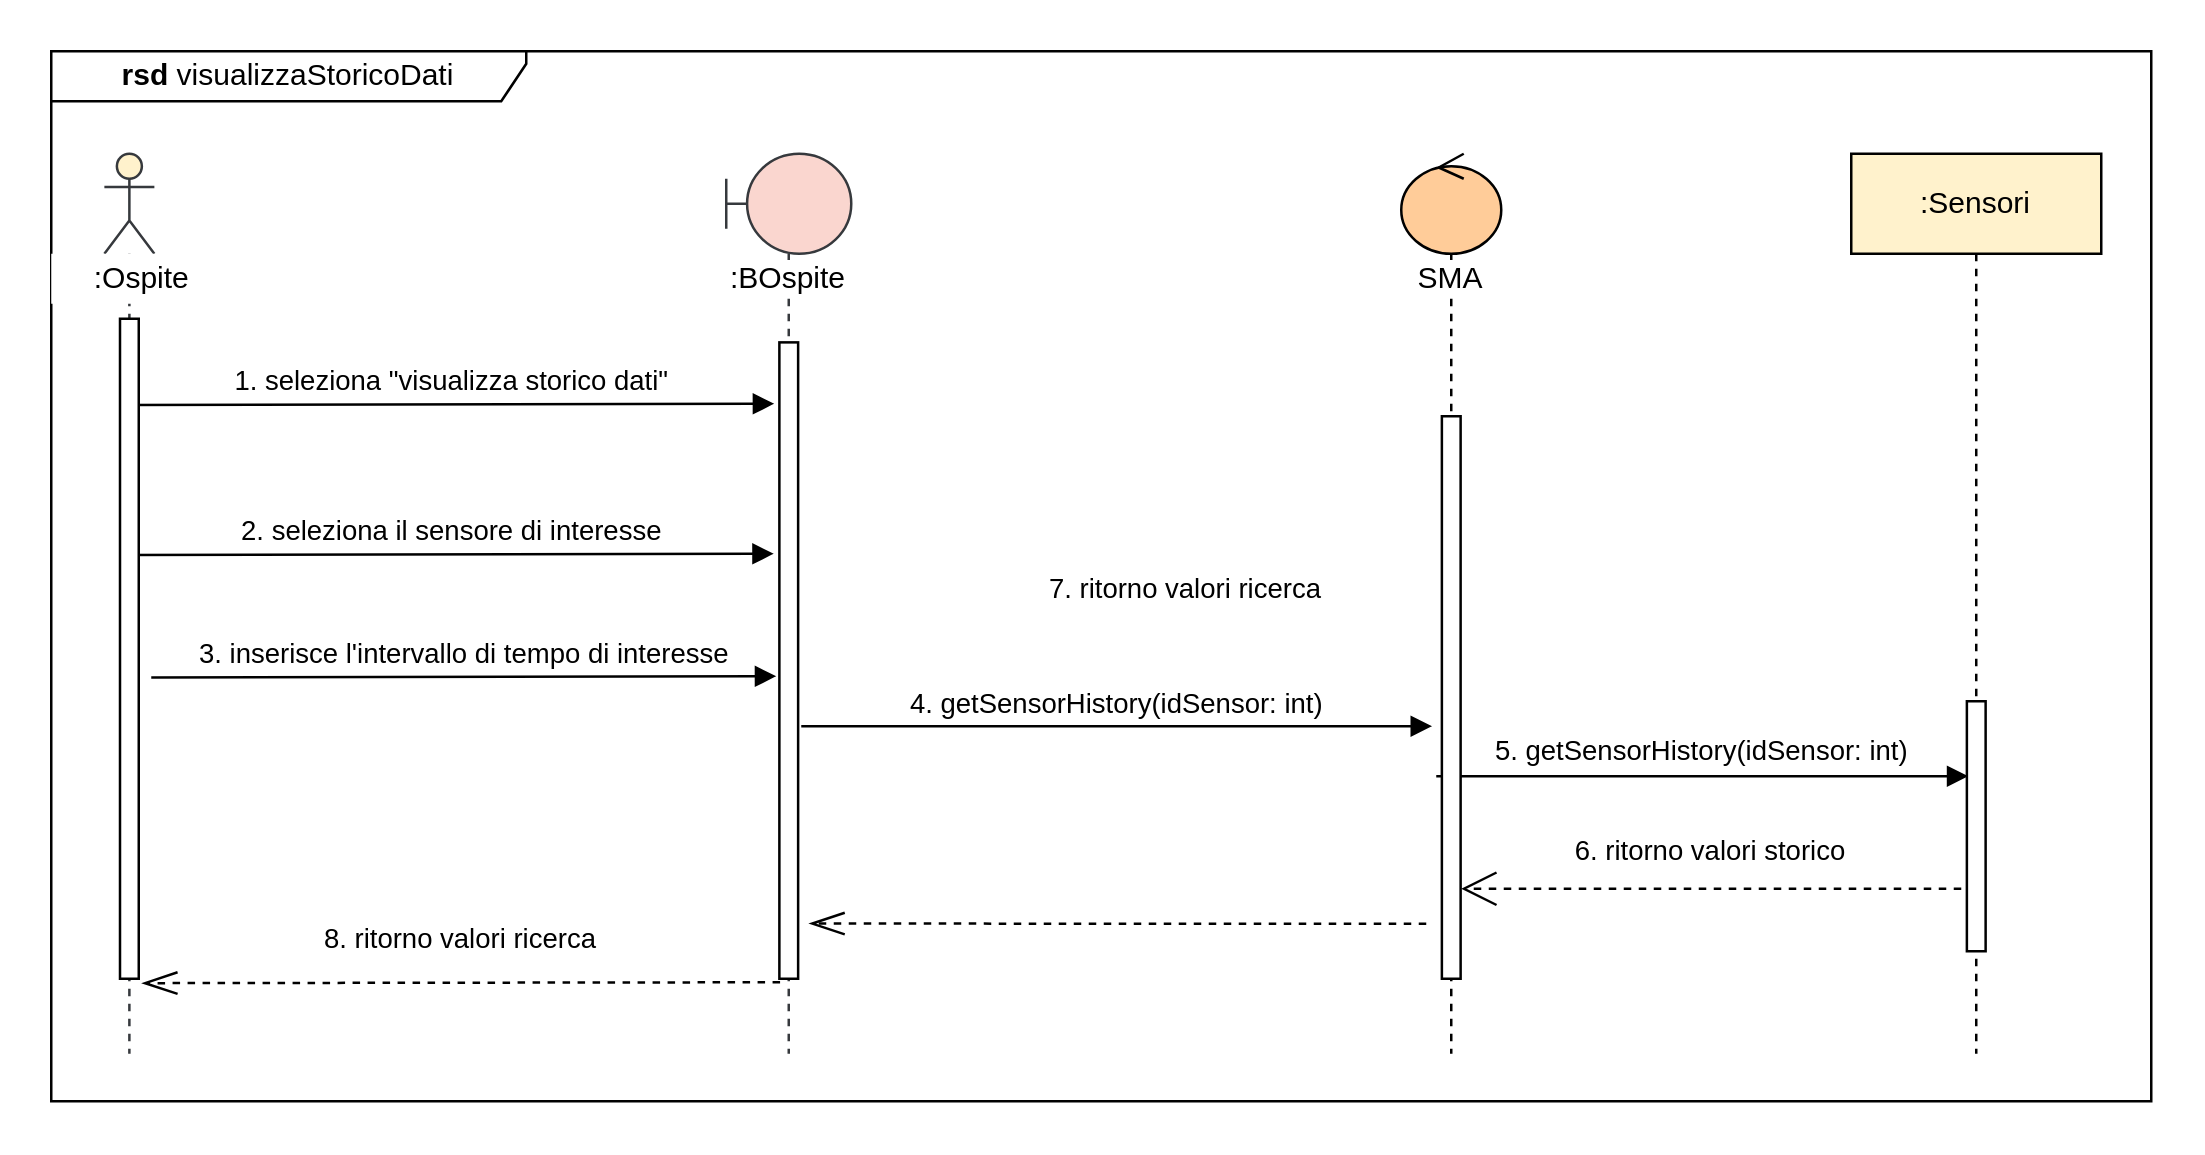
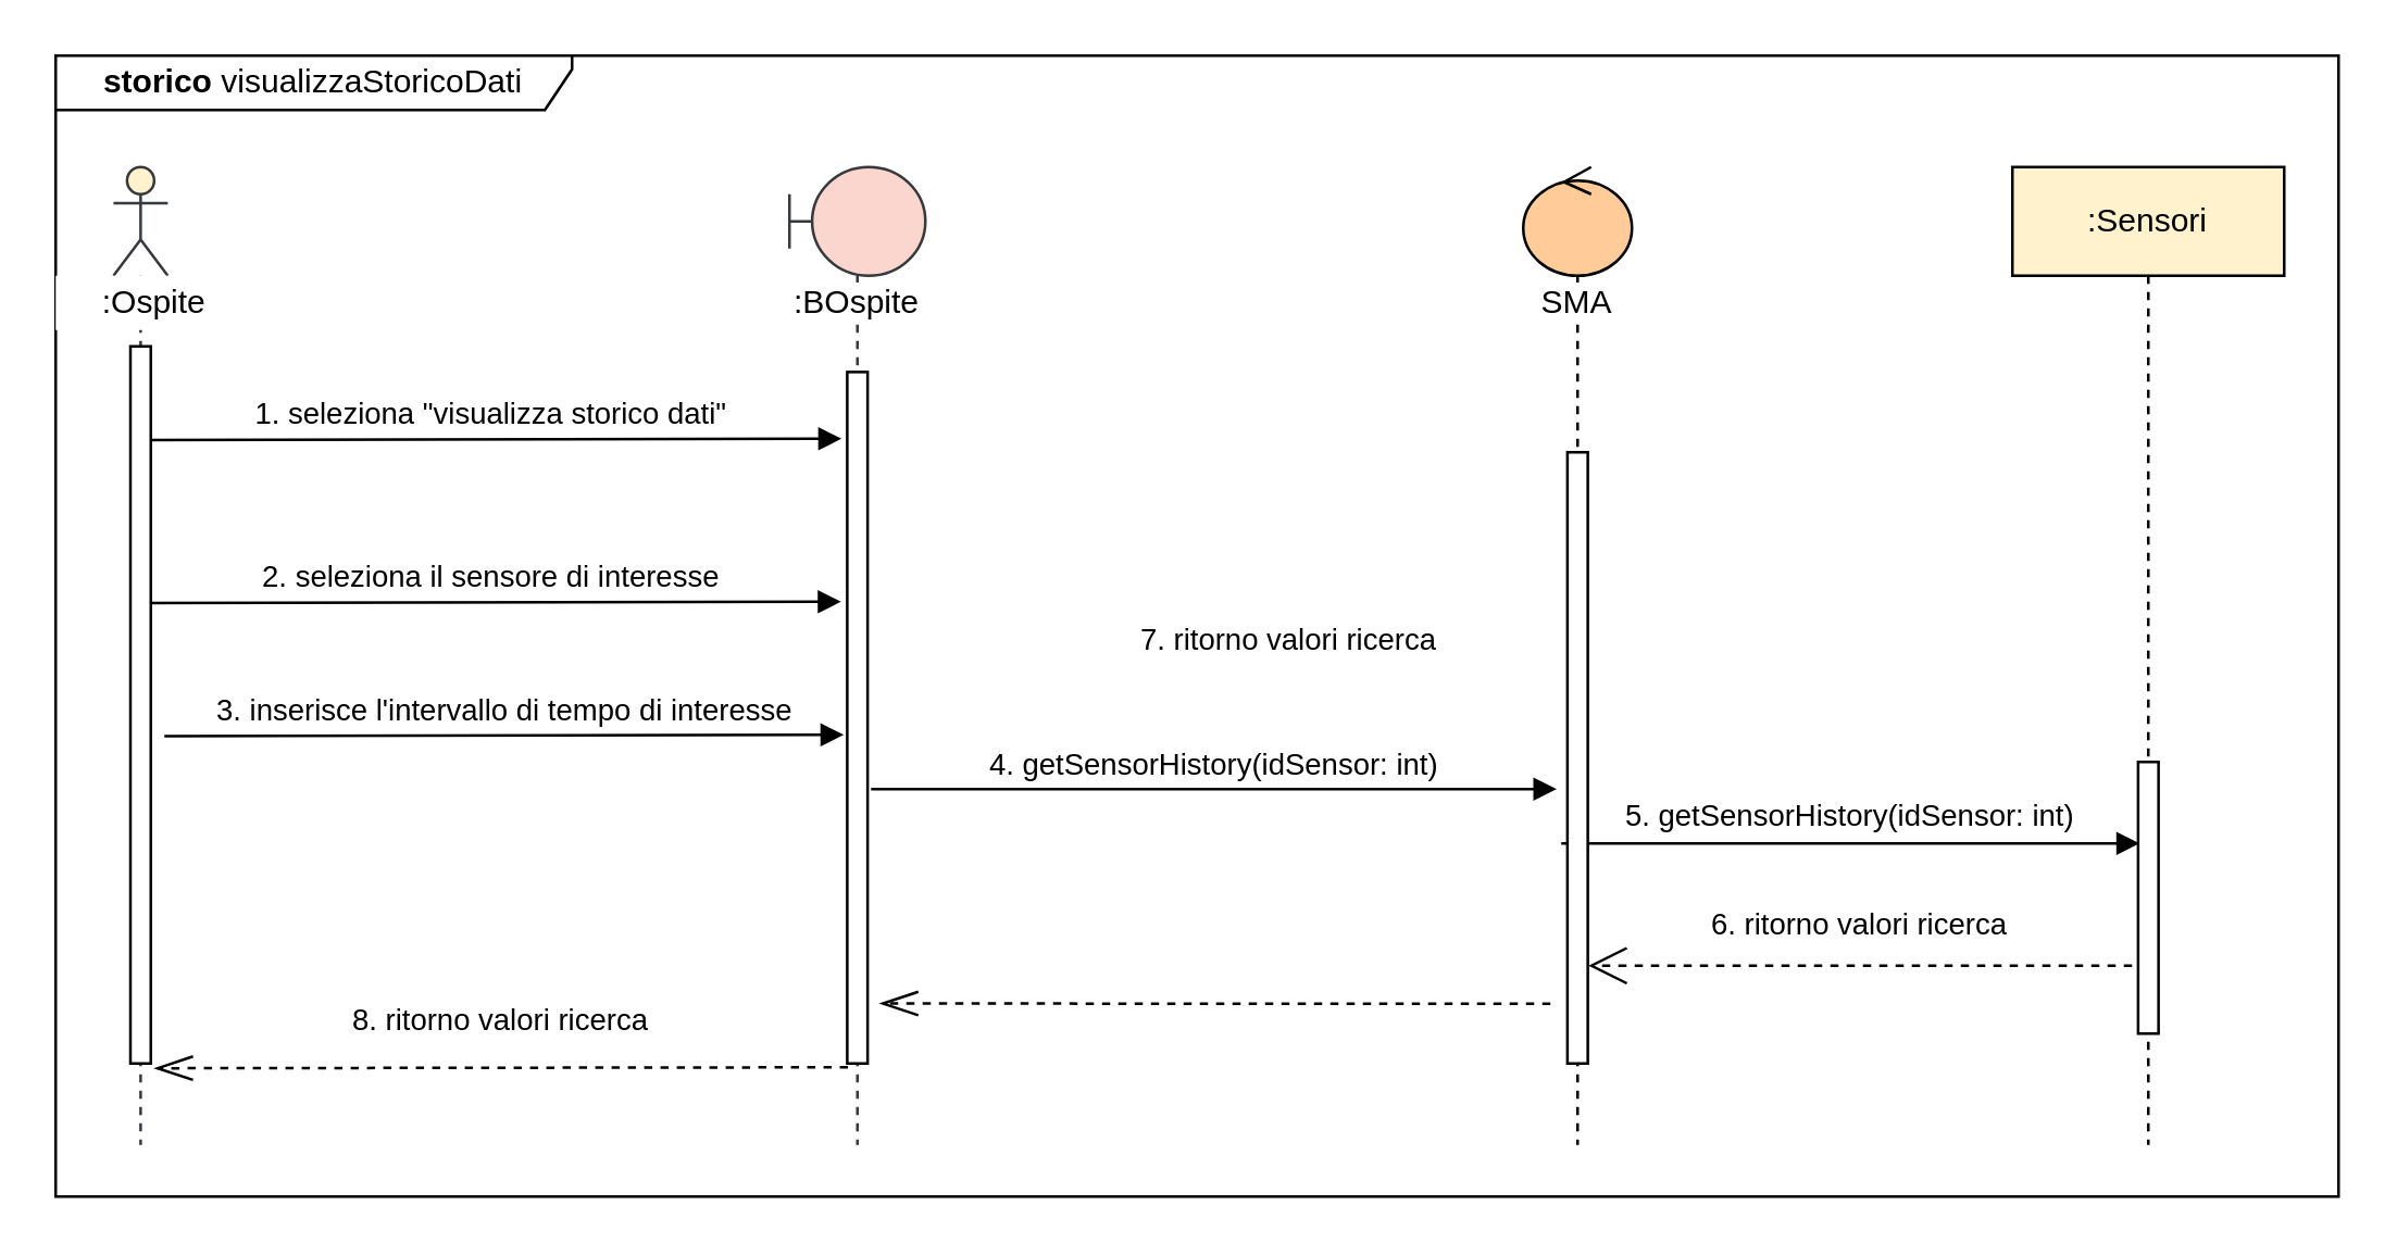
  <mxCell id="0" />
  <mxCell id="1" parent="0" />
  <mxCell id="2" value="" style="endArrow=open;dashed=1;endFill=0;endSize=12;html=1;entryX=1.033;entryY=0.84;entryDx=0;entryDy=0;entryPerimeter=0;" parent="1" edge="1" target="20"><mxGeometry width="160" relative="1" as="geometry"><mxPoint x="790" y="355" as="sourcePoint" /><mxPoint x="590" y="354.56" as="targetPoint" /></mxGeometry></mxCell>
  <mxCell id="3" value="5. getSensorHistory(idSensor: int)" style="html=1;verticalAlign=bottom;startArrow=none;endArrow=block;startSize=8;startFill=0;" parent="1" edge="1"><mxGeometry x="-0.004" y="1" relative="1" as="geometry"><mxPoint x="574" y="310" as="sourcePoint" /><mxPoint x="786.84" y="310" as="targetPoint" /><mxPoint as="offset" /></mxGeometry></mxCell>
- <mxCell id="4" value="&lt;b&gt;rsd &lt;/b&gt;visualizzaStoricoDati" style="shape=umlFrame;whiteSpace=wrap;html=1;fillColor=#ffffff;width=190;height=20;" parent="1" vertex="1"><mxGeometry x="20" y="20" width="840" height="420" as="geometry" /></mxCell>
+ <mxCell id="4" value="&lt;b&gt;storico &lt;/b&gt;visualizzaStoricoDati" style="shape=umlFrame;whiteSpace=wrap;html=1;fillColor=#ffffff;width=190;height=20;" parent="1" vertex="1"><mxGeometry x="20" y="20" width="840" height="420" as="geometry" /></mxCell>
  <mxCell id="5" value="1. seleziona &quot;visualizza storico dati&quot;" style="html=1;verticalAlign=bottom;startArrow=none;endArrow=block;startSize=8;startFill=0;entryX=-0.276;entryY=0.609;entryDx=0;entryDy=0;entryPerimeter=0;" parent="1" edge="1"><mxGeometry x="0.003" relative="1" as="geometry"><mxPoint x="50" y="161.46" as="sourcePoint" /><mxPoint x="309.18" y="161.001" as="targetPoint" /><mxPoint as="offset" /></mxGeometry></mxCell>
  <mxCell id="6" value="2. seleziona il sensore di interesse" style="html=1;verticalAlign=bottom;startArrow=none;endArrow=block;startSize=8;startFill=0;" parent="1" edge="1"><mxGeometry x="0.003" relative="1" as="geometry"><mxPoint x="50" y="221.46" as="sourcePoint" /><mxPoint x="309" y="221" as="targetPoint" /><mxPoint as="offset" /></mxGeometry></mxCell>
  <mxCell id="7" value="4. getSensorHistory(idSensor: int)" style="html=1;verticalAlign=bottom;startArrow=none;endArrow=block;startSize=8;startFill=0;entryX=0.076;entryY=0.747;entryDx=0;entryDy=0;entryPerimeter=0;" parent="1" edge="1"><mxGeometry relative="1" as="geometry"><mxPoint x="320" y="290" as="sourcePoint" /><mxPoint x="572.32" y="290.005" as="targetPoint" /></mxGeometry></mxCell>
  <mxCell id="8" value="" style="endArrow=openThin;dashed=1;endFill=0;endSize=12;html=1;entryX=1.606;entryY=0.862;entryDx=0;entryDy=0;entryPerimeter=0;" parent="1" edge="1"><mxGeometry width="160" relative="1" as="geometry"><mxPoint x="570" y="369" as="sourcePoint" /><mxPoint x="323.295" y="368.932" as="targetPoint" /><Array as="points" /></mxGeometry></mxCell>
  <mxCell id="9" value="&lt;span style=&quot;font-size: 11px&quot;&gt;7. ritorno valori ricerca&amp;nbsp;&lt;/span&gt;" style="text;html=1;align=center;verticalAlign=middle;resizable=0;points=[];autosize=1;" parent="1" vertex="1"><mxGeometry x="410" y="224.76" width="130" height="20" as="geometry" /></mxCell>
  <mxCell id="10" value="" style="endArrow=openThin;dashed=1;endFill=0;endSize=12;html=1;exitX=0.037;exitY=0.92;exitDx=0;exitDy=0;exitPerimeter=0;" parent="1" edge="1"><mxGeometry width="160" relative="1" as="geometry"><mxPoint x="311.527" y="392.396" as="sourcePoint" /><mxPoint x="56.415" y="392.76" as="targetPoint" /><Array as="points" /></mxGeometry></mxCell>
  <mxCell id="11" value="&lt;span style=&quot;font-size: 11px&quot;&gt;8. ritorno valori ricerca&amp;nbsp;&lt;/span&gt;" style="text;html=1;align=center;verticalAlign=middle;resizable=0;points=[];autosize=1;" parent="1" vertex="1"><mxGeometry x="120.07" y="364.76" width="130" height="20" as="geometry" /></mxCell>
  <mxCell id="12" value="" style="shape=umlLifeline;participant=umlActor;perimeter=lifelinePerimeter;whiteSpace=wrap;html=1;container=1;collapsible=0;recursiveResize=0;verticalAlign=top;spacingTop=36;outlineConnect=0;strokeColor=#36393d;fillColor=#FFF2CC;" parent="1" vertex="1"><mxGeometry x="41.25" y="61" width="20" height="360" as="geometry" /></mxCell>
  <mxCell id="13" value="" style="html=1;points=[];perimeter=orthogonalPerimeter;fillColor=#ffffff;" parent="12" vertex="1"><mxGeometry x="6.25" y="66" width="7.5" height="264" as="geometry" /></mxCell>
  <mxCell id="14" value=":Ospite" style="text;html=1;strokeColor=none;align=center;verticalAlign=middle;whiteSpace=wrap;rounded=0;fillColor=#ffffff;" parent="1" vertex="1"><mxGeometry x="20" y="101" width="72.5" height="20" as="geometry" /></mxCell>
  <mxCell id="15" value=":Sensori" style="shape=umlLifeline;perimeter=lifelinePerimeter;whiteSpace=wrap;html=1;container=1;collapsible=0;recursiveResize=0;outlineConnect=0;fillColor=#FFF2CC;" parent="1" vertex="1"><mxGeometry x="740" y="61" width="100" height="360" as="geometry" /></mxCell>
  <mxCell id="16" value="" style="html=1;points=[];perimeter=orthogonalPerimeter;fillColor=#ffffff;" parent="15" vertex="1"><mxGeometry x="46.25" y="219" width="7.5" height="100" as="geometry" /></mxCell>
  <mxCell id="17" value="&lt;span style=&quot;background-color: rgb(255 , 255 , 255)&quot;&gt;:BOspite&lt;/span&gt;" style="shape=umlLifeline;participant=umlBoundary;perimeter=lifelinePerimeter;whiteSpace=wrap;html=1;container=1;collapsible=0;recursiveResize=0;verticalAlign=top;spacingTop=36;outlineConnect=0;strokeColor=#36393d;fillColor=#FAD6CF;size=40;" parent="1" vertex="1"><mxGeometry x="290" y="61" width="50" height="360" as="geometry" /></mxCell>
  <mxCell id="18" value="" style="html=1;points=[];perimeter=orthogonalPerimeter;fillColor=#ffffff;" parent="17" vertex="1"><mxGeometry x="21.25" y="75.45" width="7.5" height="254.55" as="geometry" /></mxCell>
  <mxCell id="19" value="&lt;span style=&quot;background-color: rgb(255 , 255 , 255)&quot;&gt;SMA&lt;/span&gt;" style="shape=umlLifeline;participant=umlControl;perimeter=lifelinePerimeter;whiteSpace=wrap;html=1;container=1;collapsible=0;recursiveResize=0;verticalAlign=top;spacingTop=36;outlineConnect=0;fillColor=#FFCC99;" parent="1" vertex="1"><mxGeometry x="560" y="61" width="40" height="360" as="geometry" /></mxCell>
  <mxCell id="20" value="" style="html=1;points=[];perimeter=orthogonalPerimeter;fillColor=#ffffff;" parent="19" vertex="1"><mxGeometry x="16.25" y="105" width="7.5" height="225" as="geometry" /></mxCell>
- <mxCell id="21" value="&lt;font style=&quot;font-size: 11px&quot;&gt;6. ritorno valori storico&amp;nbsp;&lt;/font&gt;" style="text;html=1;align=center;verticalAlign=middle;resizable=0;points=[];autosize=1;" parent="1" vertex="1"><mxGeometry x="620" y="330" width="130" height="20" as="geometry" /></mxCell>
+ <mxCell id="21" value="&lt;font style=&quot;font-size: 11px&quot;&gt;6. ritorno valori ricerca&amp;nbsp;&lt;/font&gt;" style="text;html=1;align=center;verticalAlign=middle;resizable=0;points=[];autosize=1;" parent="1" vertex="1"><mxGeometry x="620" y="330" width="130" height="20" as="geometry" /></mxCell>
  <mxCell id="22" value="3. inserisce l'intervallo di tempo di interesse" style="html=1;verticalAlign=bottom;startArrow=none;endArrow=block;startSize=8;startFill=0;" parent="1" edge="1"><mxGeometry x="0.003" relative="1" as="geometry"><mxPoint x="60" y="270.46" as="sourcePoint" /><mxPoint x="310" y="270" as="targetPoint" /><mxPoint as="offset" /></mxGeometry></mxCell>
